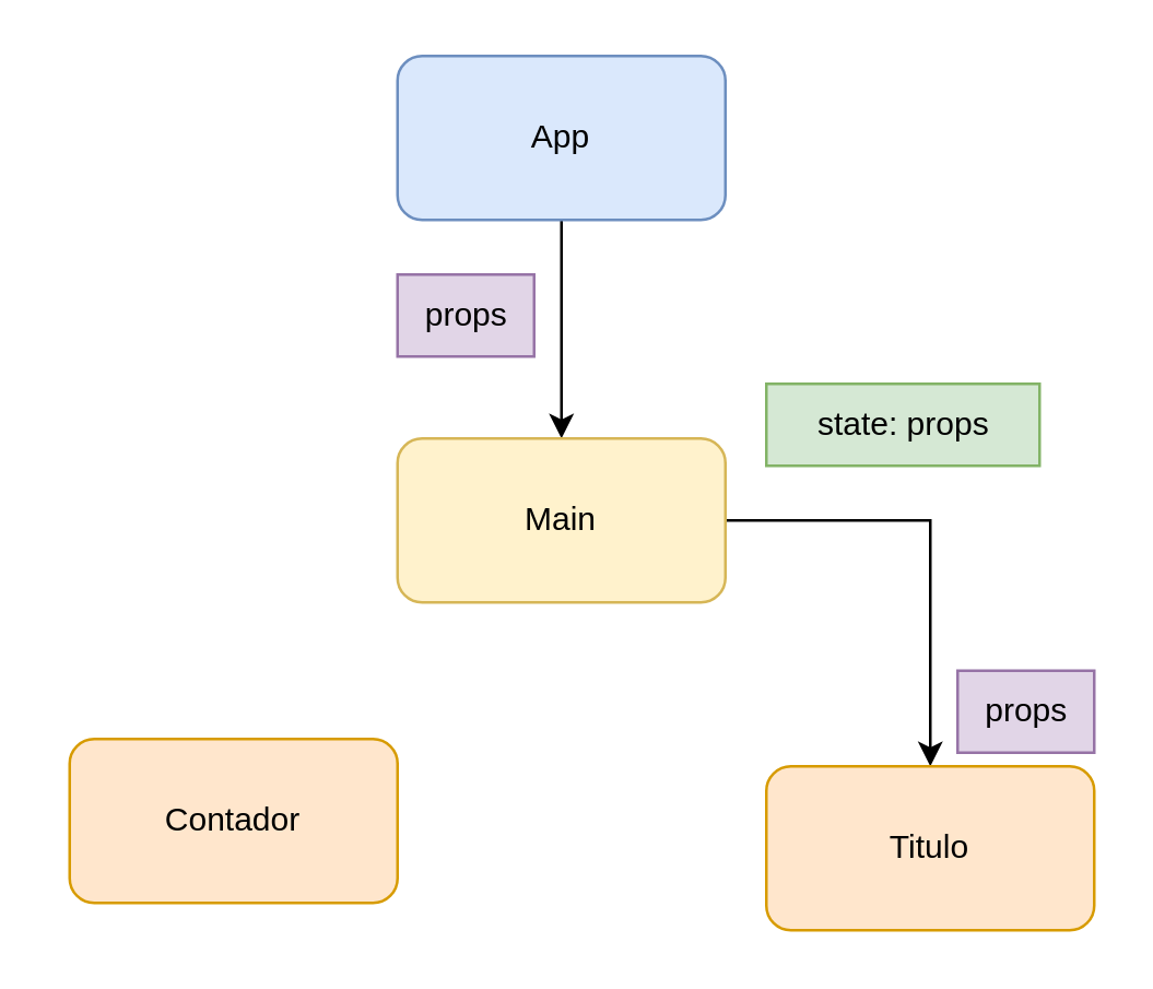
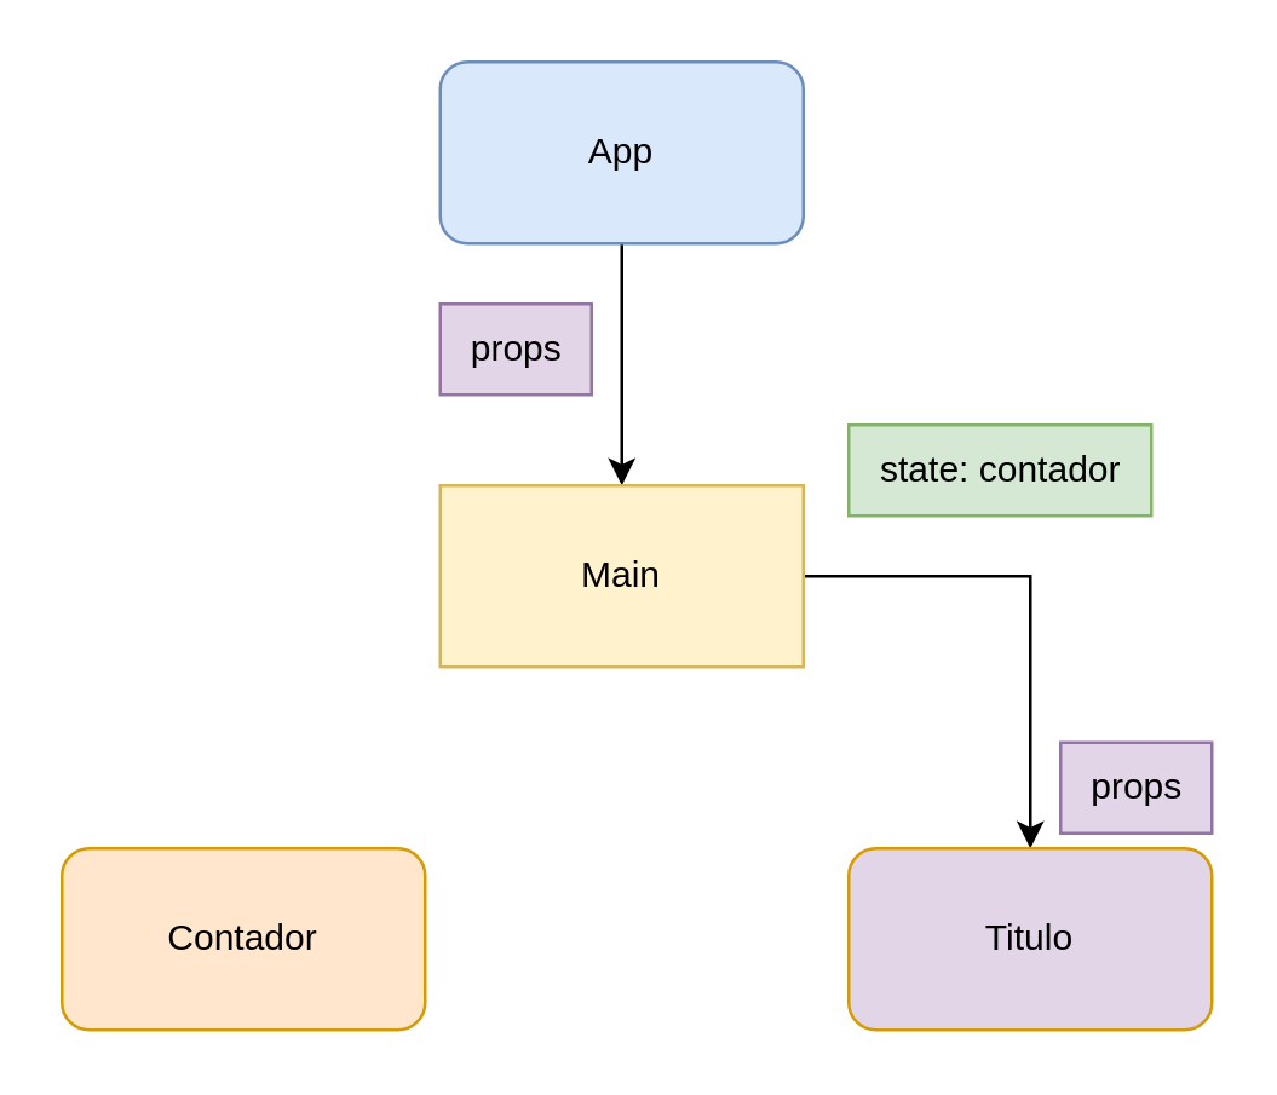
  <mxCell id="0" />
  <mxCell id="1" parent="0" />
  <mxCell id="2" style="edgeStyle=orthogonalEdgeStyle;rounded=0;orthogonalLoop=1;jettySize=auto;html=1;entryX=0.5;entryY=0;entryDx=0;entryDy=0;" parent="1" source="3" target="5" edge="1"><mxGeometry relative="1" as="geometry" /></mxCell>
  <mxCell id="3" value="App" style="rounded=1;whiteSpace=wrap;html=1;fillColor=#dae8fc;strokeColor=#6c8ebf;" parent="1" vertex="1"><mxGeometry x="145" y="20" width="120" height="60" as="geometry" /></mxCell>
  <mxCell id="4" style="edgeStyle=orthogonalEdgeStyle;rounded=0;orthogonalLoop=1;jettySize=auto;html=1;" parent="1" source="5" target="6" edge="1"><mxGeometry relative="1" as="geometry" /></mxCell>
- <mxCell id="5" value="Main" style="rounded=1;whiteSpace=wrap;html=1;fillColor=#fff2cc;strokeColor=#d6b656;" parent="1" vertex="1"><mxGeometry x="145" y="160" width="120" height="60" as="geometry" /></mxCell>
- <mxCell id="6" value="Titulo" style="rounded=1;whiteSpace=wrap;html=1;fillColor=#ffe6cc;strokeColor=#d79b00;" parent="1" vertex="1"><mxGeometry x="280" y="280" width="120" height="60" as="geometry" /></mxCell>
- <mxCell id="7" value="Contador" style="rounded=1;whiteSpace=wrap;html=1;fillColor=#ffe6cc;strokeColor=#d79b00;" parent="1" vertex="1"><mxGeometry x="25" y="270" width="120" height="60" as="geometry" /></mxCell>
- <mxCell id="8" value="state: props" style="text;html=1;align=center;verticalAlign=middle;resizable=0;points=[];autosize=1;strokeColor=#82b366;fillColor=#d5e8d4;" parent="1" vertex="1"><mxGeometry x="280" y="140" width="100" height="30" as="geometry" /></mxCell>
+ <mxCell id="5" value="Main" style="whiteSpace=wrap;html=1;fillColor=#fff2cc;strokeColor=#d6b656;rounded=0;" parent="1" vertex="1"><mxGeometry x="145" y="160" width="120" height="60" as="geometry" /></mxCell>
+ <mxCell id="6" value="Titulo" style="rounded=1;whiteSpace=wrap;html=1;fillColor=#e1d5e7;strokeColor=#d79b00;" parent="1" vertex="1"><mxGeometry x="280" y="280" width="120" height="60" as="geometry" /></mxCell>
+ <mxCell id="7" value="Contador" style="rounded=1;whiteSpace=wrap;html=1;fillColor=#ffe6cc;strokeColor=#d79b00;" parent="1" vertex="1"><mxGeometry x="20" y="280" width="120" height="60" as="geometry" /></mxCell>
+ <mxCell id="8" value="state: contador" style="text;html=1;align=center;verticalAlign=middle;resizable=0;points=[];autosize=1;strokeColor=#82b366;fillColor=#d5e8d4;" parent="1" vertex="1"><mxGeometry x="280" y="140" width="100" height="30" as="geometry" /></mxCell>
  <mxCell id="9" value="props" style="text;html=1;align=center;verticalAlign=middle;resizable=0;points=[];autosize=1;strokeColor=#9673a6;fillColor=#e1d5e7;" parent="1" vertex="1"><mxGeometry x="350" y="245" width="50" height="30" as="geometry" /></mxCell>
  <mxCell id="10" value="props" style="text;html=1;align=center;verticalAlign=middle;resizable=0;points=[];autosize=1;strokeColor=#9673a6;fillColor=#e1d5e7;" parent="1" vertex="1"><mxGeometry x="145" y="100" width="50" height="30" as="geometry" /></mxCell>
